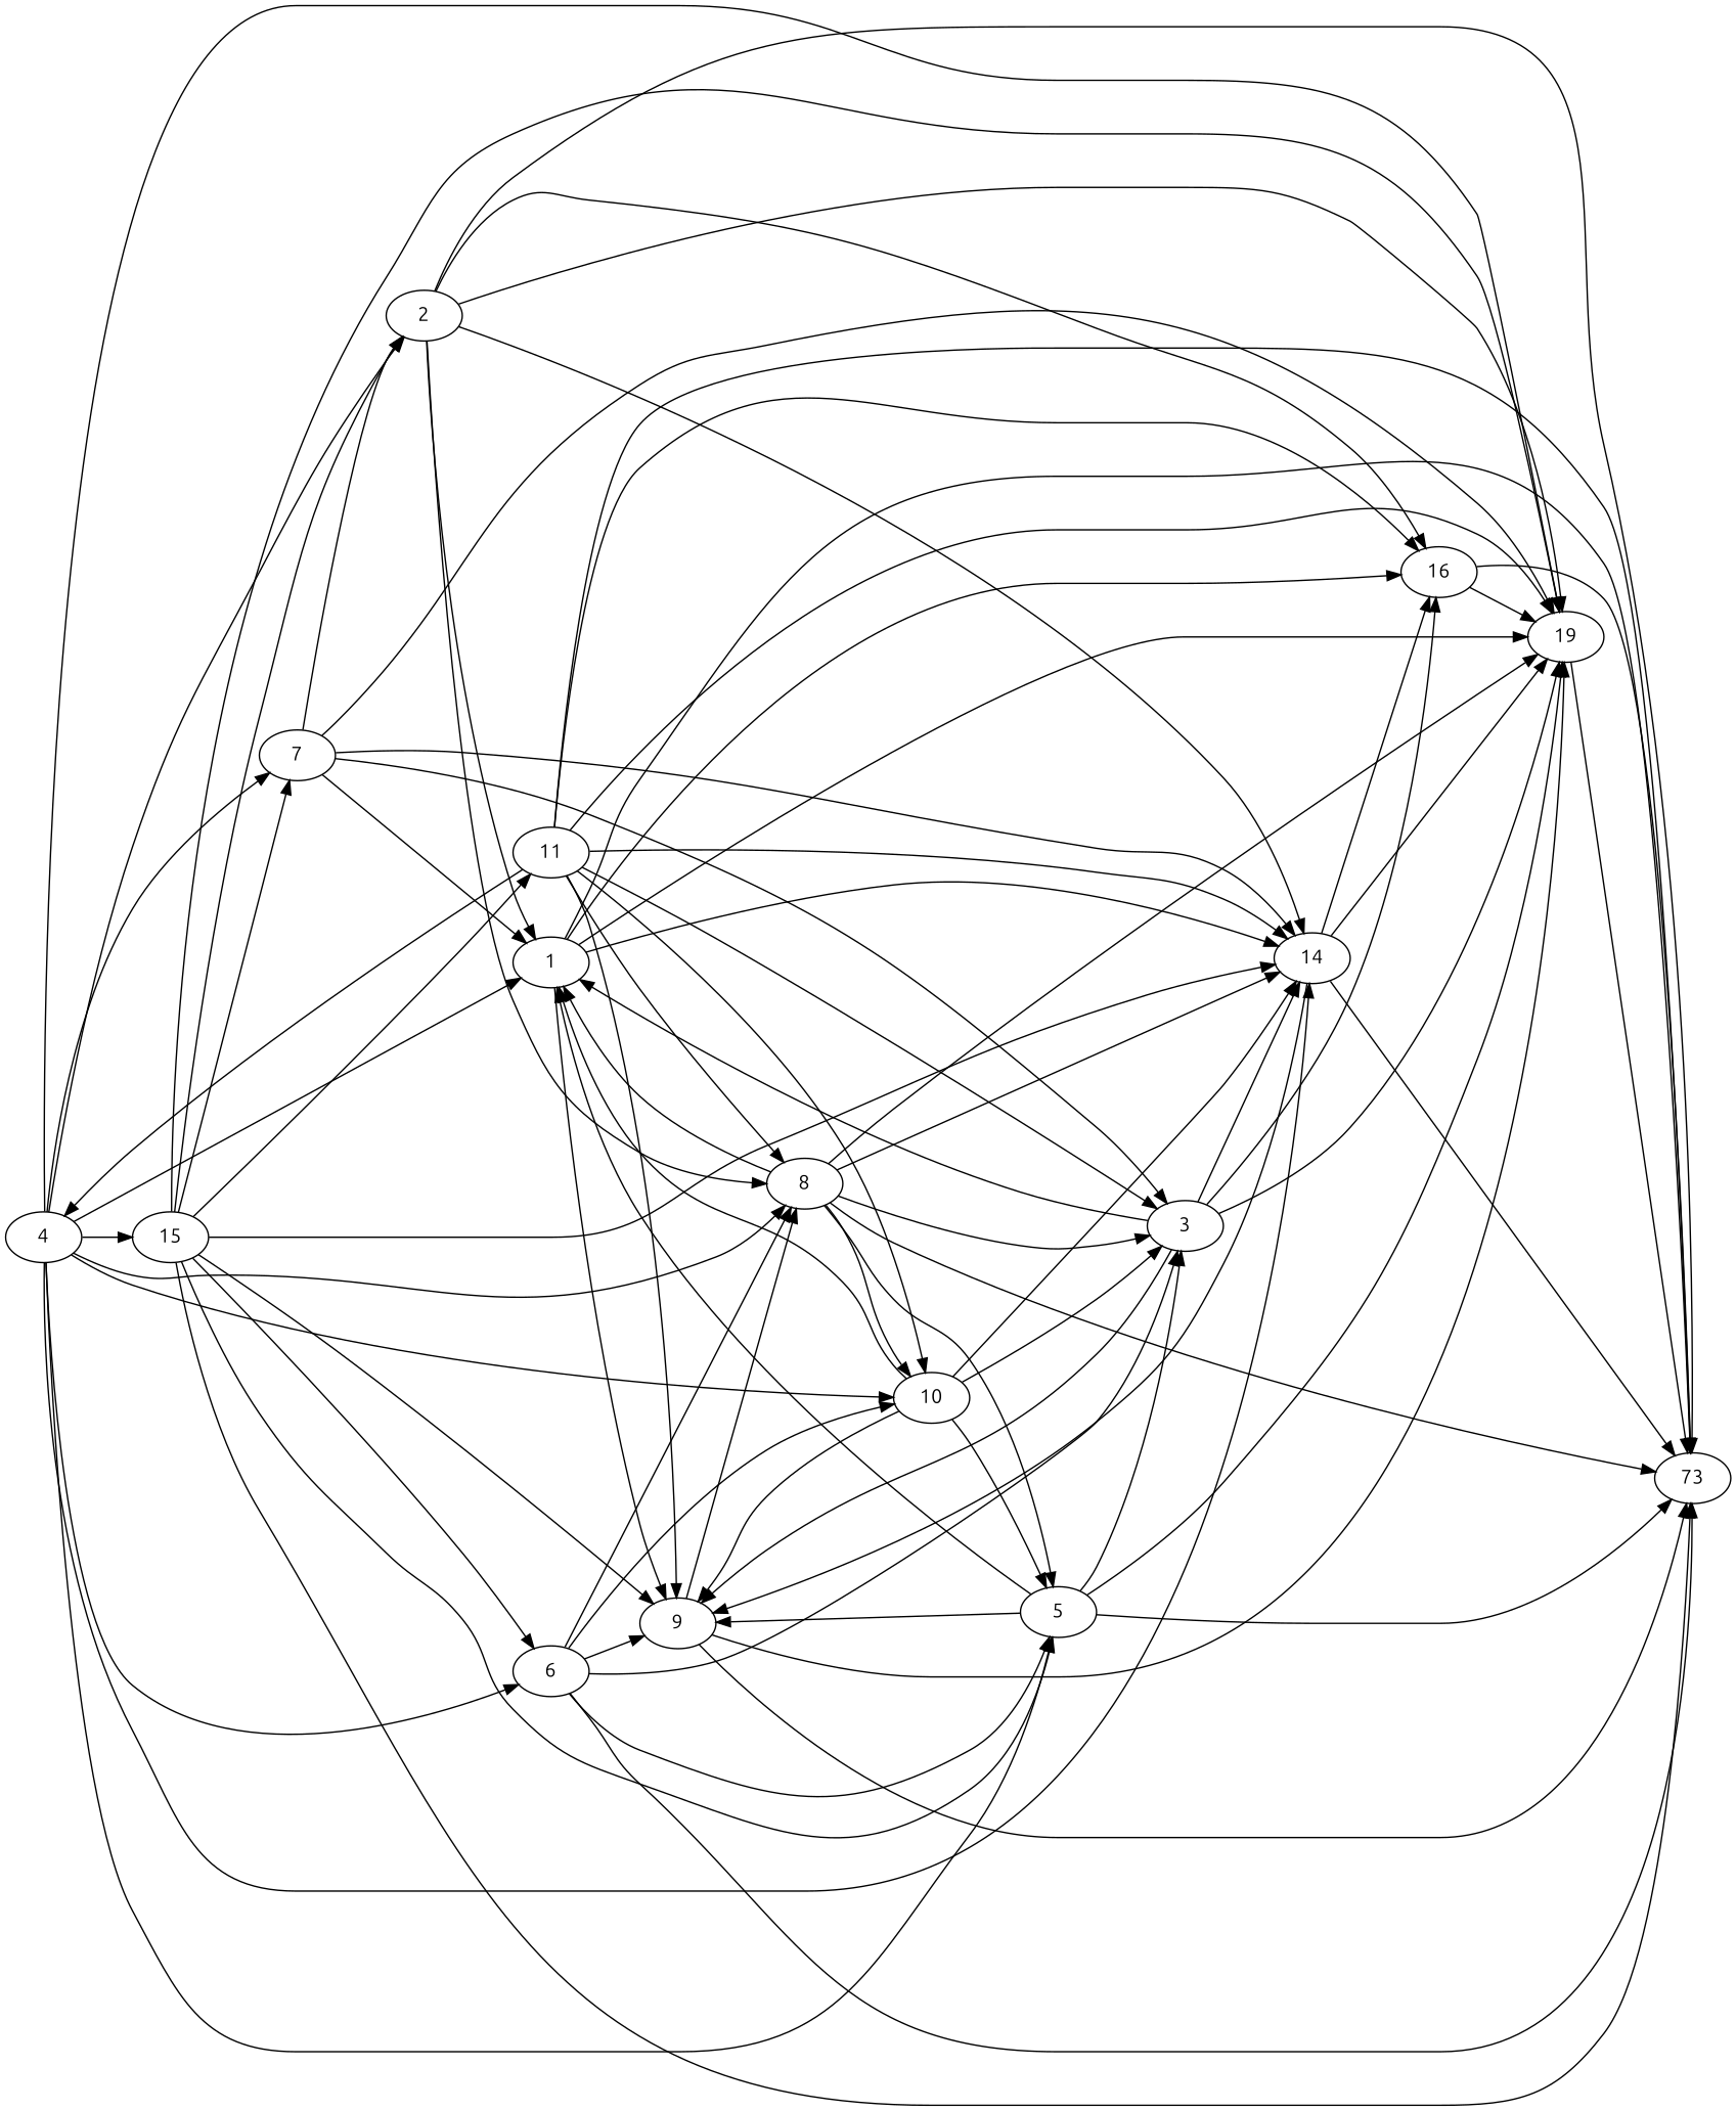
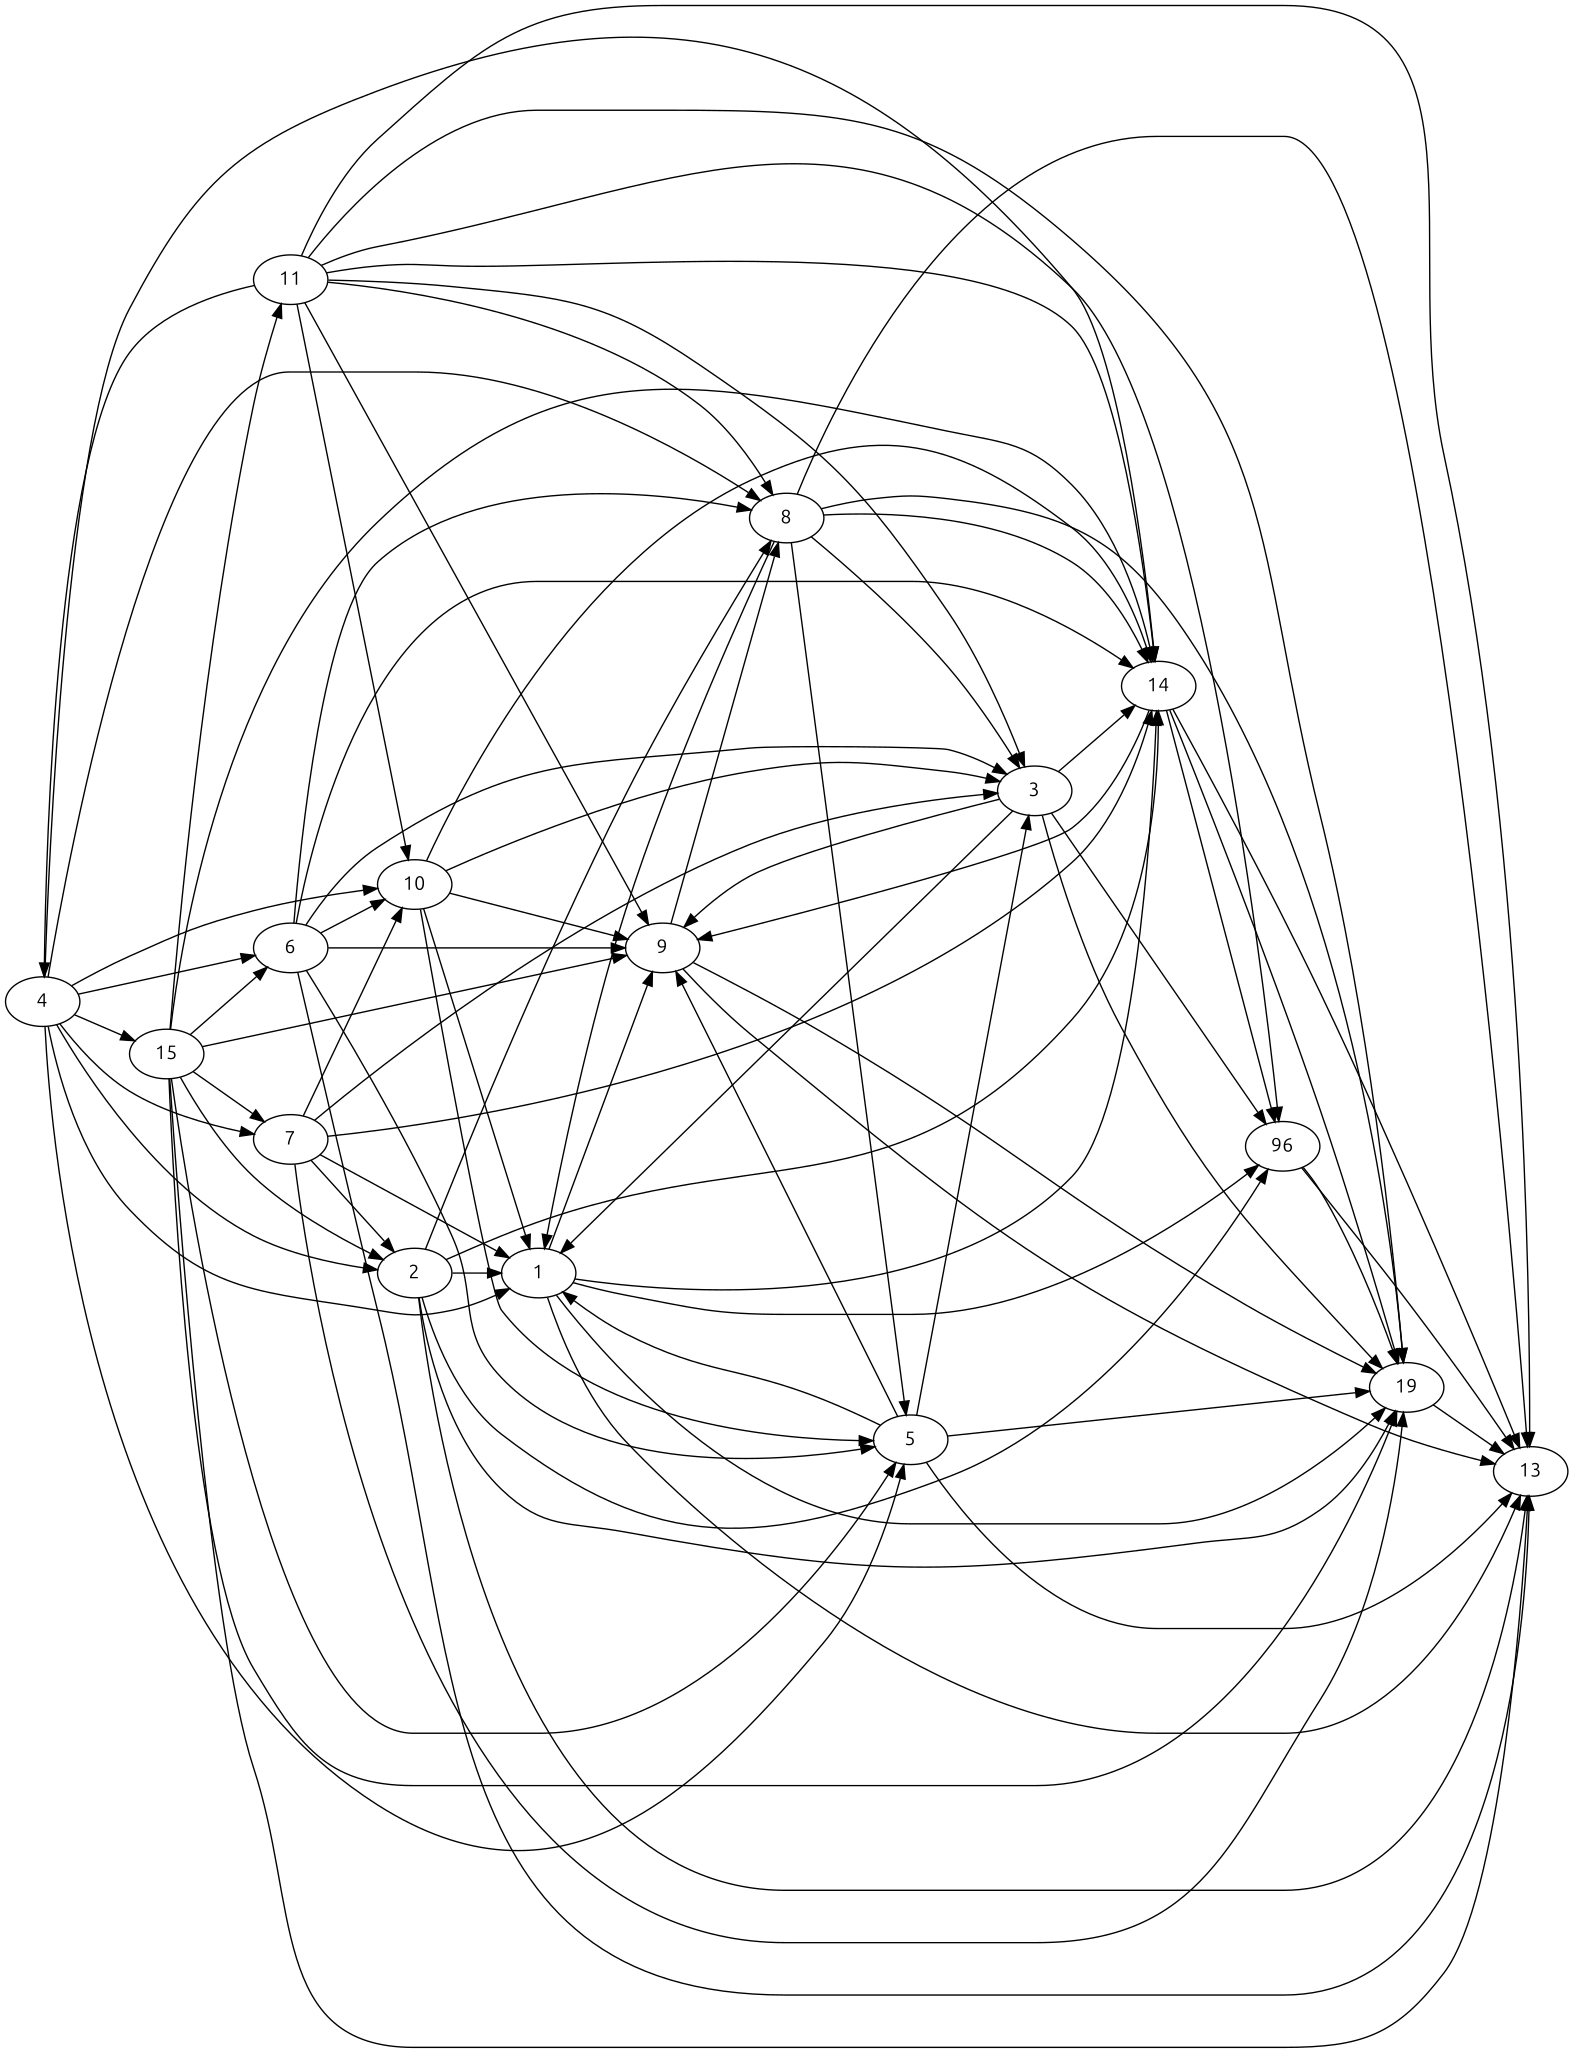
  digraph {
    fontname=Ubuntu
    rankdir=LR
    node [Weight=35 fontname=Ubuntu]
    edge [Weight=2 fontname=Ubuntu]
    1 [Weight=20]
    9 [Weight=21]
    n3 [Weight=26 label=19]
-   13 [Weight=26 label=73]
+   13 [Weight=26]
    14 [Weight=40]
-   16
+   16 [label=96]
    8 [Weight=34]
    2 [Weight=39]
    3 [Weight=24]
    5
    10 [Weight=22]
    4 [Weight=10]
    6
    7 [Weight=11]
    15 [Weight=11]
    11 [Weight=19]
    1 -> 9 [Weight=18]
    1 -> n3 [Weight=11]
    1 -> 13 [Weight=0]
    1 -> 14 [Weight=9]
    1 -> 16 [Weight=8]
    9 -> n3 [Weight=13]
    9 -> 13 [Weight=19]
    9 -> 8 [Weight=10]
    n3 -> 13 [Weight=8]
    14 -> 9 [Weight=12]
    14 -> n3 [Weight=13]
    14 -> 13 [Weight=6]
    14 -> 16 [Weight=5]
    16 -> n3
    16 -> 13 [Weight=11]
    8 -> 1 [Weight=1]
    8 -> n3 [Weight=15]
    8 -> 13
    8 -> 14 [Weight=18]
    8 -> 3 [Weight=18]
    8 -> 5 [Weight=6]
-   8 -> 10 [Weight=0]
+   7 -> 10 [Weight=0]
    2 -> 1 [Weight=15]
    2 -> n3 [Weight=19]
    2 -> 13 [Weight=4]
    2 -> 14 [Weight=9]
    2 -> 16 [Weight=17]
    2 -> 8 [Weight=19]
    3 -> 1 [Weight=1]
    3 -> 9 [Weight=15]
    3 -> n3 [Weight=4]
    3 -> 14 [Weight=5]
    3 -> 16 [Weight=13]
    5 -> 1 [Weight=16]
    5 -> 9
    5 -> n3 [Weight=1]
    5 -> 13
    5 -> 3 [Weight=20]
    10 -> 1 [Weight=10]
    10 -> 9 [Weight=9]
    10 -> 14 [Weight=4]
    10 -> 3 [Weight=11]
    10 -> 5 [Weight=19]
    4 -> 1 [Weight=19]
-   4 -> n3 [Weight=4]
    4 -> 14 [Weight=9]
    4 -> 8 [Weight=13]
    4 -> 2 [Weight=8]
    4 -> 5 [Weight=20]
    4 -> 10 [Weight=18]
    4 -> 6 [Weight=15]
    4 -> 7 [Weight=12]
    4 -> 15
    6 -> 9
    6 -> 13 [Weight=16]
+   6 -> 14
    6 -> 8 [Weight=0]
    6 -> 3 [Weight=4]
    6 -> 5 [Weight=3]
    6 -> 10 [Weight=5]
    7 -> 1 [Weight=19]
    7 -> n3 [Weight=5]
    7 -> 14 [Weight=1]
    7 -> 2 [Weight=7]
    7 -> 3 [Weight=18]
    15 -> 9 [Weight=12]
    15 -> n3 [Weight=18]
    15 -> 13 [Weight=15]
    15 -> 14 [Weight=4]
    15 -> 2 [Weight=13]
    15 -> 5 [Weight=0]
    15 -> 6 [Weight=6]
    15 -> 7
    15 -> 11 [Weight=5]
    11 -> 9 [Weight=9]
    11 -> n3 [Weight=14]
    11 -> 13 [Weight=5]
    11 -> 14 [Weight=17]
    11 -> 16 [Weight=16]
    11 -> 8 [Weight=18]
    11 -> 3 [Weight=12]
    11 -> 10 [Weight=20]
    11 -> 4 [Weight=11]
  }
